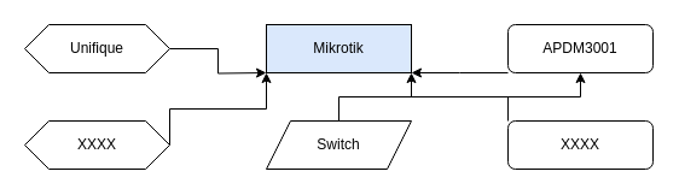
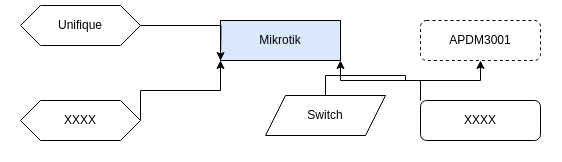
  <mxCell id="0" />
  <mxCell id="1" parent="0" />
  <mxCell id="2" value="Mikrotik" style="rounded=0;whiteSpace=wrap;html=1;fillColor=#dae8fc;" vertex="1" parent="1"><mxGeometry x="220" y="20" width="120" height="40" as="geometry" /></mxCell>
- <mxCell id="3" style="edgeStyle=orthogonalEdgeStyle;rounded=0;orthogonalLoop=1;jettySize=auto;html=1;exitX=0;exitY=1;exitDx=0;exitDy=0;entryX=1;entryY=1;entryDx=0;entryDy=0;" edge="1" parent="1" source="4" target="2"><mxGeometry relative="1" as="geometry"><Array as="points"><mxPoint x="380" y="60" /><mxPoint x="380" y="60" /></Array></mxGeometry></mxCell>
- <mxCell id="4" value="APDM3001" style="rounded=1;whiteSpace=wrap;html=1;" vertex="1" parent="1"><mxGeometry x="420" y="20" width="120" height="40" as="geometry" /></mxCell>
+ <mxCell id="4" value="APDM3001" style="rounded=1;whiteSpace=wrap;html=1;dashed=1;" vertex="1" parent="1"><mxGeometry x="420" y="20" width="120" height="40" as="geometry" /></mxCell>
  <mxCell id="5" style="edgeStyle=orthogonalEdgeStyle;rounded=0;orthogonalLoop=1;jettySize=auto;html=1;exitX=1;exitY=0.5;exitDx=0;exitDy=0;" edge="1" parent="1" source="6"><mxGeometry relative="1" as="geometry"><mxPoint x="220" y="60" as="targetPoint" /></mxGeometry></mxCell>
- <mxCell id="6" value="Unifique" style="shape=hexagon;perimeter=hexagonPerimeter2;whiteSpace=wrap;html=1;fixedSize=1;" vertex="1" parent="1"><mxGeometry x="20" y="20" width="120" height="40" as="geometry" /></mxCell>
+ <mxCell id="6" value="Unifique" style="shape=hexagon;perimeter=hexagonPerimeter2;whiteSpace=wrap;html=1;fixedSize=1;" vertex="1" parent="1"><mxGeometry x="20" y="5" width="120" height="40" as="geometry" /></mxCell>
  <mxCell id="7" style="edgeStyle=orthogonalEdgeStyle;rounded=0;orthogonalLoop=1;jettySize=auto;html=1;exitX=1;exitY=0.5;exitDx=0;exitDy=0;entryX=0;entryY=1;entryDx=0;entryDy=0;" edge="1" parent="1" source="8" target="2"><mxGeometry relative="1" as="geometry"><Array as="points"><mxPoint x="140" y="90" /><mxPoint x="220" y="90" /></Array></mxGeometry></mxCell>
  <mxCell id="8" value="XXXX" style="shape=hexagon;perimeter=hexagonPerimeter2;whiteSpace=wrap;html=1;fixedSize=1;" vertex="1" parent="1"><mxGeometry x="20" y="100" width="120" height="40" as="geometry" /></mxCell>
  <mxCell id="9" style="edgeStyle=orthogonalEdgeStyle;rounded=0;orthogonalLoop=1;jettySize=auto;html=1;exitX=0.5;exitY=0;exitDx=0;exitDy=0;" edge="1" parent="1" source="10" target="4"><mxGeometry relative="1" as="geometry" /></mxCell>
- <mxCell id="10" value="Switch" style="shape=parallelogram;perimeter=parallelogramPerimeter;whiteSpace=wrap;html=1;fixedSize=1;" vertex="1" parent="1"><mxGeometry x="220" y="100" width="120" height="40" as="geometry" /></mxCell>
+ <mxCell id="10" value="Switch" style="shape=parallelogram;perimeter=parallelogramPerimeter;whiteSpace=wrap;html=1;fixedSize=1;" vertex="1" parent="1"><mxGeometry x="265" y="95" width="120" height="40" as="geometry" /></mxCell>
  <mxCell id="11" style="edgeStyle=orthogonalEdgeStyle;rounded=0;orthogonalLoop=1;jettySize=auto;html=1;exitX=0;exitY=0;exitDx=0;exitDy=0;entryX=1;entryY=1;entryDx=0;entryDy=0;" edge="1" parent="1" source="12" target="2"><mxGeometry relative="1" as="geometry" /></mxCell>
  <mxCell id="12" value="XXXX" style="rounded=1;whiteSpace=wrap;html=1;" vertex="1" parent="1"><mxGeometry x="420" y="100" width="120" height="40" as="geometry" /></mxCell>
